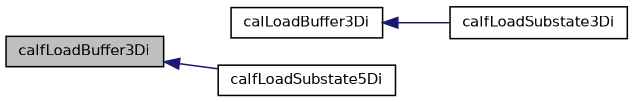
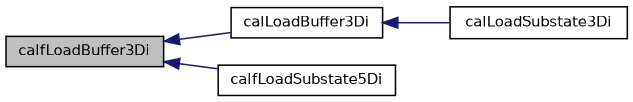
  digraph {
    rankdir=LR
    node [color=black fillcolor=white fontname=Helvetica fontsize=10 shape=record style=filled]
    edge [color=midnightblue dir=back fontname=Helvetica fontsize=10 labelfontname=Helvetica labelfontsize=10 style=solid]
    n1 [fillcolor=grey75 fontcolor=black height=0.2 label=calfLoadBuffer3Di width=0.4]
    n2 [height=0.2 label=calLoadBuffer3Di width=0.4]
    n3 [height=0.2 label=calfLoadSubstate5Di width=0.4]
-   n4 [height=0.2 label=calfLoadSubstate3Di width=0.4]
+   n4 [height=0.2 label=calLoadSubstate3Di width=0.4]
+   n1 -> n2
    n1 -> n3
    n2 -> n4
  }
